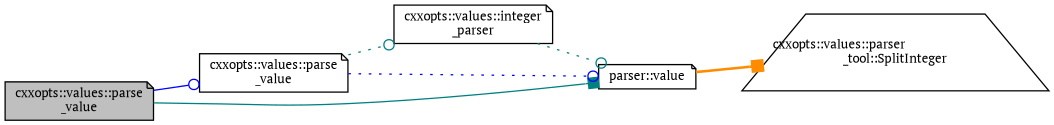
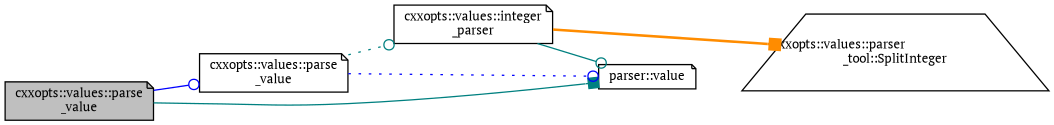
  digraph {
    fontname="PT Serif"
    rankdir=LR
    node [color=black fillcolor=white fontname="PT Serif" fontsize=10 shape=note style=filled]
    edge [arrowhead=odot color=teal fontname="PT Serif" fontsize=10 labelfontname=Helvetica labelfontsize=10 style=dotted]
    n1 [fillcolor=grey75 fontcolor=black height=0.2 label="cxxopts::values::parse\l_value" width=0.4]
    n2 [height=0.2 label="cxxopts::values::parse\l_value" width=0.4]
    n3 [height=0.2 label="parser::value" width=0.4]
    n4 [height=0.2 label="cxxopts::values::integer\l_parser" width=0.4]
    n5 [height=0.2 label="cxxopts::values::parser\l_tool::SplitInteger" shape=trapezium width=0.4]
    n1 -> n2 [color=blue style=solid]
    n1 -> n3 [arrowhead=box style=solid]
    n2 -> n3 [color=blue]
    n2 -> n4
-   n4 -> n3
-   n3 -> n5 [arrowhead=box color=darkorange style=bold]
+   n4 -> n3 [style=solid]
+   n4 -> n5 [arrowhead=box color=darkorange style=bold]
  }
